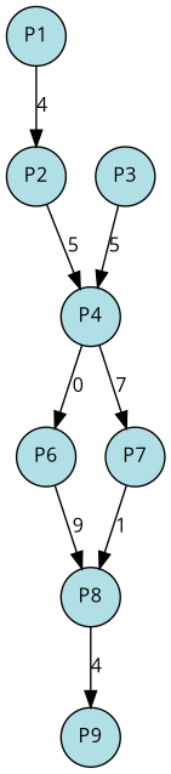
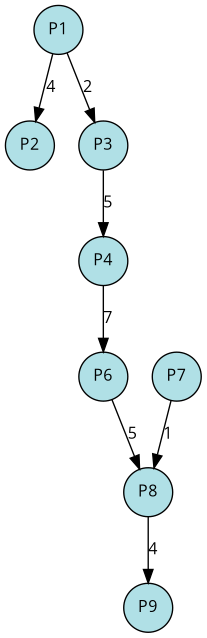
  digraph {
    fontname="Open Sans"
    rankdir=TB
    splines=true
    node [fillcolor=powderblue fixedsize=true fontcolor=black fontname="Open Sans" fontsize=12 margin=0 shape=circle style=filled]
    edge [fontcolor=black fontname="Open Sans" fontsize=12 margin=0]
    n1 [label=P1 width=0.5]
    n2 [label=P2 width=0.5]
    n3 [label=P3 width=0.5]
    n4 [label=P4 width=0.5]
    n5 [label=P6 width=0.5]
    n6 [label=P7 width=0.5]
    n7 [label=P8 width=0.5]
    n8 [label=P9 width=0.5]
    subgraph sub_1 {
      rank=same
      n1
    }
    subgraph sub_2 {
      rank=same
      n2
      n3
    }
    subgraph sub_3 {
      rank=same
      n4
    }
    subgraph sub_4 {
      rank=same
      n5
      n6
    }
    subgraph sub_5 {
      rank=same
      n7
    }
    subgraph sub_6 {
      rank=same
      n8
    }
    n1 -> n2 [label=4]
-   n2 -> n4 [label=5]
+   n1 -> n3 [label=2]
    n3 -> n4 [label=5]
-   n4 -> n5 [label=0]
-   n4 -> n6 [label=7]
-   n5 -> n7 [label=9]
+   n4 -> n5 [label=7]
+   n5 -> n7 [label=5]
    n6 -> n7 [label=1]
    n7 -> n8 [label=4]
  }
